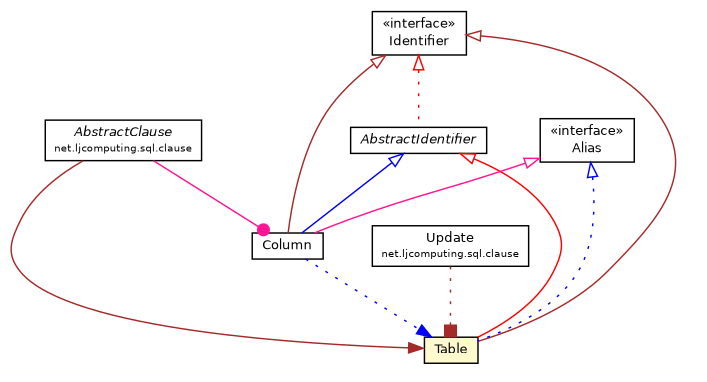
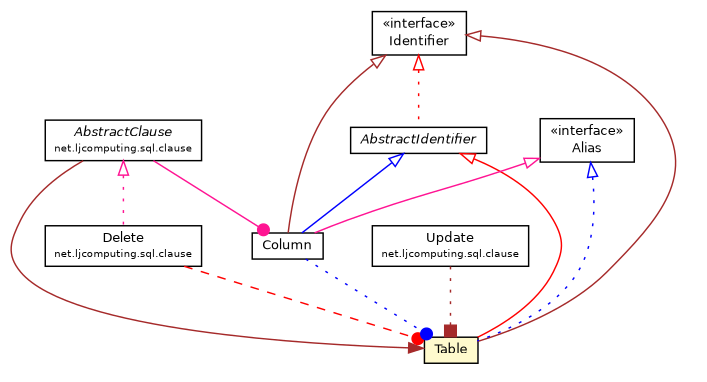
  digraph {
    nodesep=0.25
    ranksep=0.5
    node [fontcolor=black fontname=Helvetica fontsize=9.0 shape=plaintext]
    edge [arrowtail=empty color=brown dir=back fontname=Helvetica fontsize=10 headport=p labelfontname=Helvetica labelfontsize=10 style=solid tailport=p]
    n1 [label=<<table title="net.ljcomputing.sql.clause.AbstractClause" border="0" cellborder="1" cellspacing="0" cellpadding="2" port="p" href="../clause/AbstractClause.html"> 		<tr><td><table border="0" cellspacing="0" cellpadding="1"> <tr><td align="center" balign="center"><font face="Helvetica-Oblique"> AbstractClause </font></td></tr> <tr><td align="center" balign="center"><font point-size="7.0"> net.ljcomputing.sql.clause </font></td></tr> 		</table></td></tr> 		</table>>]
+   n2 [label=<<table title="net.ljcomputing.sql.clause.Delete" border="0" cellborder="1" cellspacing="0" cellpadding="2" port="p" href="../clause/Delete.html"> 		<tr><td><table border="0" cellspacing="0" cellpadding="1"> <tr><td align="center" balign="center"> Delete </td></tr> <tr><td align="center" balign="center"><font point-size="7.0"> net.ljcomputing.sql.clause </font></td></tr> 		</table></td></tr> 		</table>>]
    n3 [label=<<table title="net.ljcomputing.sql.identifier.Column" border="0" cellborder="1" cellspacing="0" cellpadding="2" port="p" href="./Column.html"> 		<tr><td><table border="0" cellspacing="0" cellpadding="1"> <tr><td align="center" balign="center"> Column </td></tr> 		</table></td></tr> 		</table>>]
    n4 [label=<<table title="net.ljcomputing.sql.identifier.Table" border="0" cellborder="1" cellspacing="0" cellpadding="2" port="p" bgcolor="lemonChiffon" href="./Table.html"> 		<tr><td><table border="0" cellspacing="0" cellpadding="1"> <tr><td align="center" balign="center"> Table </td></tr> 		</table></td></tr> 		</table>>]
    n5 [label=<<table title="net.ljcomputing.sql.clause.Update" border="0" cellborder="1" cellspacing="0" cellpadding="2" port="p" href="../clause/Update.html"> 		<tr><td><table border="0" cellspacing="0" cellpadding="1"> <tr><td align="center" balign="center"> Update </td></tr> <tr><td align="center" balign="center"><font point-size="7.0"> net.ljcomputing.sql.clause </font></td></tr> 		</table></td></tr> 		</table>>]
    n6 [label=<<table title="net.ljcomputing.sql.identifier.AbstractIdentifier" border="0" cellborder="1" cellspacing="0" cellpadding="2" port="p" href="./AbstractIdentifier.html"> 		<tr><td><table border="0" cellspacing="0" cellpadding="1"> <tr><td align="center" balign="center"><font face="Helvetica-Oblique"> AbstractIdentifier </font></td></tr> 		</table></td></tr> 		</table>>]
    n7 [label=<<table title="net.ljcomputing.sql.identifier.Identifier" border="0" cellborder="1" cellspacing="0" cellpadding="2" port="p" href="./Identifier.html"> 		<tr><td><table border="0" cellspacing="0" cellpadding="1"> <tr><td align="center" balign="center"> &#171;interface&#187; </td></tr> <tr><td align="center" balign="center"> Identifier </td></tr> 		</table></td></tr> 		</table>>]
    n8 [label=<<table title="net.ljcomputing.sql.identifier.Alias" border="0" cellborder="1" cellspacing="0" cellpadding="2" port="p" href="./Alias.html"> 		<tr><td><table border="0" cellspacing="0" cellpadding="1"> <tr><td align="center" balign="center"> &#171;interface&#187; </td></tr> <tr><td align="center" balign="center"> Alias </td></tr> 		</table></td></tr> 		</table>>]
+   n1 -> n2 [color=deeppink style=dotted]
    n1 -> n3 [arrowhead=dot color=deeppink fontcolor=black fontsize=10.0 arrowtail="" dir=""]
    n1 -> n4 [arrowhead=normal fontcolor=black fontsize=10.0 arrowtail="" dir=""]
-   n3 -> n4 [arrowhead=normal color=blue fontcolor=black fontsize=10.0 style=dotted arrowtail="" dir=""]
+   n2 -> n4 [arrowhead=dot color=red fontcolor=black fontsize=10.0 style=dashed arrowtail="" dir=""]
+   n3 -> n4 [arrowhead=dot color=blue fontcolor=black fontsize=10.0 style=dotted arrowtail="" dir=""]
    n5 -> n4 [arrowhead=box fontcolor=black fontsize=10.0 style=dotted arrowtail="" dir=""]
    n6 -> n3 [color=blue]
    n6 -> n4 [color=red]
    n7 -> n3
    n7 -> n4
    n7 -> n6 [color=red style=dotted]
    n8 -> n3 [color=deeppink]
    n8 -> n4 [color=blue style=dotted]
  }
